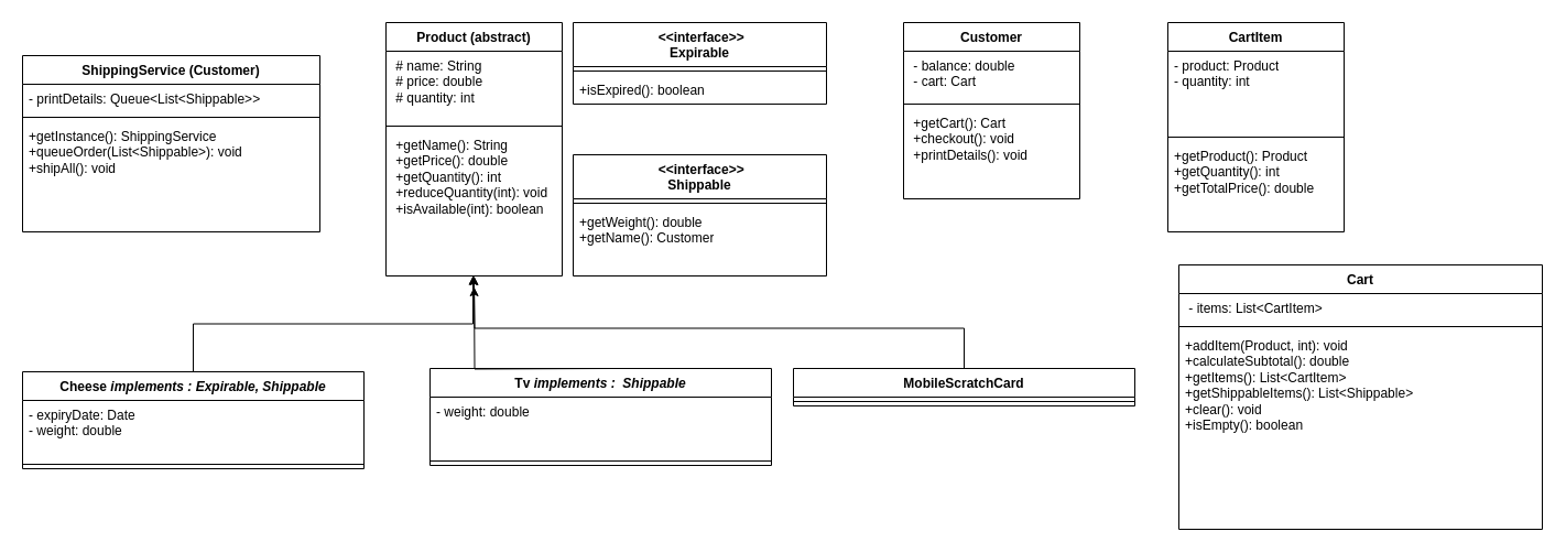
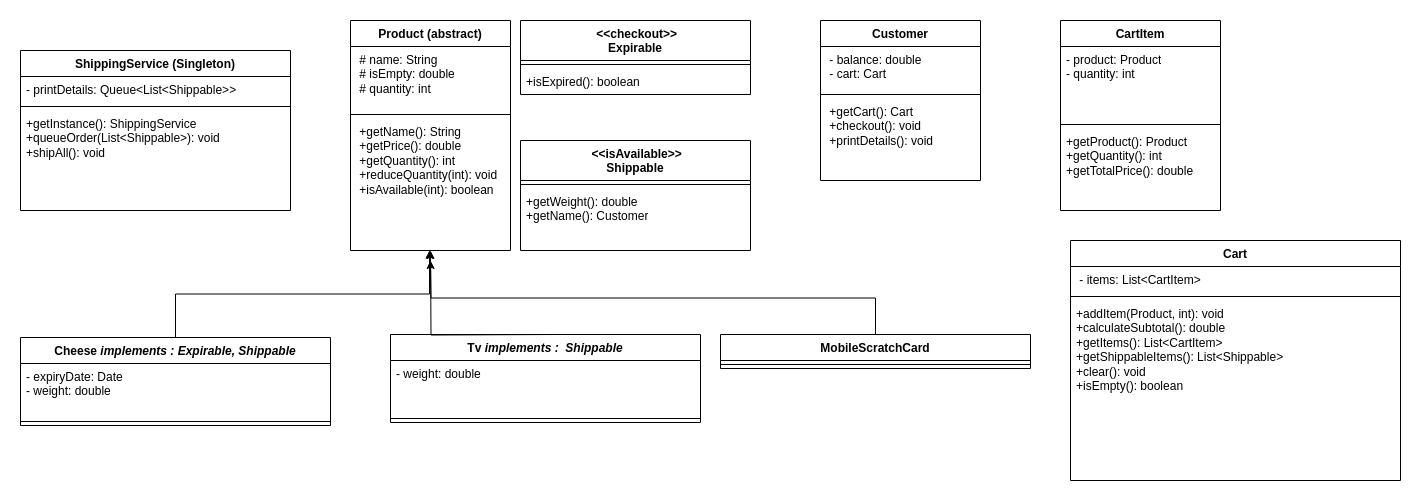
  <mxCell id="0" style=";html=1;" />
  <mxCell id="1" style=";html=1;" parent="0" />
  <mxCell id="2" value="Product (abstract)" style="swimlane;fontStyle=1;align=center;verticalAlign=top;childLayout=stackLayout;horizontal=1;startSize=26;horizontalStack=0;resizeParent=1;resizeParentMax=0;resizeLast=0;collapsible=1;marginBottom=0;whiteSpace=wrap;html=1;" vertex="1" parent="1"><mxGeometry x="350" y="20" width="160" height="230" as="geometry" /></mxCell>
- <mxCell id="3" value="&lt;div&gt;&amp;nbsp;# name: String&amp;nbsp; &amp;nbsp; &amp;nbsp; &amp;nbsp;&lt;/div&gt;&lt;div&gt;&amp;nbsp;# price: double&amp;nbsp; &amp;nbsp;&lt;/div&gt;&lt;div&gt;&amp;nbsp;# quantity: int&amp;nbsp;&lt;/div&gt;" style="text;strokeColor=none;fillColor=none;align=left;verticalAlign=top;spacingLeft=4;spacingRight=4;overflow=hidden;rotatable=0;points=[[0,0.5],[1,0.5]];portConstraint=eastwest;whiteSpace=wrap;html=1;" vertex="1" parent="2"><mxGeometry y="26" width="160" height="64" as="geometry" /></mxCell>
+ <mxCell id="3" value="&lt;div&gt;&amp;nbsp;# name: String&amp;nbsp; &amp;nbsp; &amp;nbsp; &amp;nbsp;&lt;/div&gt;&lt;div&gt;&amp;nbsp;# isEmpty: double&amp;nbsp; &amp;nbsp;&lt;/div&gt;&lt;div&gt;&amp;nbsp;# quantity: int&amp;nbsp;&lt;/div&gt;" style="text;strokeColor=none;fillColor=none;align=left;verticalAlign=top;spacingLeft=4;spacingRight=4;overflow=hidden;rotatable=0;points=[[0,0.5],[1,0.5]];portConstraint=eastwest;whiteSpace=wrap;html=1;" vertex="1" parent="2"><mxGeometry y="26" width="160" height="64" as="geometry" /></mxCell>
  <mxCell id="4" value="" style="line;strokeWidth=1;fillColor=none;align=left;verticalAlign=middle;spacingTop=-1;spacingLeft=3;spacingRight=3;rotatable=0;labelPosition=right;points=[];portConstraint=eastwest;strokeColor=inherit;" vertex="1" parent="2"><mxGeometry y="90" width="160" height="8" as="geometry" /></mxCell>
  <mxCell id="5" value="&lt;div&gt;&amp;nbsp;+getName(): String&amp;nbsp; &amp;nbsp;&amp;nbsp;&lt;/div&gt;&lt;div&gt;&amp;nbsp;+getPrice(): double&amp;nbsp;&amp;nbsp;&lt;/div&gt;&lt;div&gt;&amp;nbsp;+getQuantity(): int&amp;nbsp;&amp;nbsp;&lt;/div&gt;&lt;div&gt;&amp;nbsp;+reduceQuantity(int): void&lt;/div&gt;&lt;div&gt;&amp;nbsp;+isAvailable(int): boolean&amp;nbsp;&lt;/div&gt;" style="text;strokeColor=none;fillColor=none;align=left;verticalAlign=top;spacingLeft=4;spacingRight=4;overflow=hidden;rotatable=0;points=[[0,0.5],[1,0.5]];portConstraint=eastwest;whiteSpace=wrap;html=1;" vertex="1" parent="2"><mxGeometry y="98" width="160" height="132" as="geometry" /></mxCell>
- <mxCell id="6" value="&amp;nbsp;&amp;lt;&amp;lt;interface&amp;gt;&amp;gt;&lt;div&gt;Expirable&lt;/div&gt;" style="swimlane;fontStyle=1;align=center;verticalAlign=top;childLayout=stackLayout;horizontal=1;startSize=40;horizontalStack=0;resizeParent=1;resizeParentMax=0;resizeLast=0;collapsible=1;marginBottom=0;whiteSpace=wrap;html=1;" vertex="1" parent="1"><mxGeometry x="520" y="20" width="230" height="74" as="geometry" /></mxCell>
+ <mxCell id="6" value="&amp;nbsp;&amp;lt;&amp;lt;checkout&amp;gt;&amp;gt;&lt;div&gt;Expirable&lt;/div&gt;" style="swimlane;fontStyle=1;align=center;verticalAlign=top;childLayout=stackLayout;horizontal=1;startSize=40;horizontalStack=0;resizeParent=1;resizeParentMax=0;resizeLast=0;collapsible=1;marginBottom=0;whiteSpace=wrap;html=1;" vertex="1" parent="1"><mxGeometry x="520" y="20" width="230" height="74" as="geometry" /></mxCell>
  <mxCell id="7" value="" style="line;strokeWidth=1;fillColor=none;align=left;verticalAlign=middle;spacingTop=-1;spacingLeft=3;spacingRight=3;rotatable=0;labelPosition=right;points=[];portConstraint=eastwest;strokeColor=inherit;" vertex="1" parent="6"><mxGeometry y="40" width="230" height="8" as="geometry" /></mxCell>
  <mxCell id="8" value="+isExpired(): boolean" style="text;strokeColor=none;fillColor=none;align=left;verticalAlign=top;spacingLeft=4;spacingRight=4;overflow=hidden;rotatable=0;points=[[0,0.5],[1,0.5]];portConstraint=eastwest;whiteSpace=wrap;html=1;" vertex="1" parent="6"><mxGeometry y="48" width="230" height="26" as="geometry" /></mxCell>
- <mxCell id="9" value="&amp;nbsp;&amp;lt;&amp;lt;interface&amp;gt;&amp;gt;&lt;div&gt;Shippable&lt;/div&gt;" style="swimlane;fontStyle=1;align=center;verticalAlign=top;childLayout=stackLayout;horizontal=1;startSize=40;horizontalStack=0;resizeParent=1;resizeParentMax=0;resizeLast=0;collapsible=1;marginBottom=0;whiteSpace=wrap;html=1;" vertex="1" parent="1"><mxGeometry x="520" y="140" width="230" height="110" as="geometry" /></mxCell>
+ <mxCell id="9" value="&amp;nbsp;&amp;lt;&amp;lt;isAvailable&amp;gt;&amp;gt;&lt;div&gt;Shippable&lt;/div&gt;" style="swimlane;fontStyle=1;align=center;verticalAlign=top;childLayout=stackLayout;horizontal=1;startSize=40;horizontalStack=0;resizeParent=1;resizeParentMax=0;resizeLast=0;collapsible=1;marginBottom=0;whiteSpace=wrap;html=1;" vertex="1" parent="1"><mxGeometry x="520" y="140" width="230" height="110" as="geometry" /></mxCell>
  <mxCell id="10" value="" style="line;strokeWidth=1;fillColor=none;align=left;verticalAlign=middle;spacingTop=-1;spacingLeft=3;spacingRight=3;rotatable=0;labelPosition=right;points=[];portConstraint=eastwest;strokeColor=inherit;" vertex="1" parent="9"><mxGeometry y="40" width="230" height="8" as="geometry" /></mxCell>
  <mxCell id="11" value="+getWeight(): double&lt;div&gt;+getName(): Customer&lt;/div&gt;" style="text;strokeColor=none;fillColor=none;align=left;verticalAlign=top;spacingLeft=4;spacingRight=4;overflow=hidden;rotatable=0;points=[[0,0.5],[1,0.5]];portConstraint=eastwest;whiteSpace=wrap;html=1;" vertex="1" parent="9"><mxGeometry y="48" width="230" height="62" as="geometry" /></mxCell>
  <mxCell id="12" value="Cheese &lt;i&gt;implements : Expirable, Shippable&lt;/i&gt;" style="swimlane;fontStyle=1;align=center;verticalAlign=top;childLayout=stackLayout;horizontal=1;startSize=26;horizontalStack=0;resizeParent=1;resizeParentMax=0;resizeLast=0;collapsible=1;marginBottom=0;whiteSpace=wrap;html=1;" vertex="1" parent="1"><mxGeometry x="20" y="337" width="310" height="88" as="geometry" /></mxCell>
  <mxCell id="13" value="- expiryDate: Date&lt;div&gt;- weight: double&amp;nbsp;&lt;/div&gt;" style="text;strokeColor=none;fillColor=none;align=left;verticalAlign=top;spacingLeft=4;spacingRight=4;overflow=hidden;rotatable=0;points=[[0,0.5],[1,0.5]];portConstraint=eastwest;whiteSpace=wrap;html=1;" vertex="1" parent="12"><mxGeometry y="26" width="310" height="54" as="geometry" /></mxCell>
  <mxCell id="14" value="" style="line;strokeWidth=1;fillColor=none;align=left;verticalAlign=middle;spacingTop=-1;spacingLeft=3;spacingRight=3;rotatable=0;labelPosition=right;points=[];portConstraint=eastwest;strokeColor=inherit;" vertex="1" parent="12"><mxGeometry y="80" width="310" height="8" as="geometry" /></mxCell>
  <mxCell id="15" value="Tv&amp;nbsp;&lt;i&gt;implements :&amp;nbsp; Shippable&lt;/i&gt;" style="swimlane;fontStyle=1;align=center;verticalAlign=top;childLayout=stackLayout;horizontal=1;startSize=26;horizontalStack=0;resizeParent=1;resizeParentMax=0;resizeLast=0;collapsible=1;marginBottom=0;whiteSpace=wrap;html=1;" vertex="1" parent="1"><mxGeometry x="390" y="334" width="310" height="88" as="geometry" /></mxCell>
  <mxCell id="16" value="&lt;div&gt;- weight: double&amp;nbsp;&lt;/div&gt;" style="text;strokeColor=none;fillColor=none;align=left;verticalAlign=top;spacingLeft=4;spacingRight=4;overflow=hidden;rotatable=0;points=[[0,0.5],[1,0.5]];portConstraint=eastwest;whiteSpace=wrap;html=1;" vertex="1" parent="15"><mxGeometry y="26" width="310" height="54" as="geometry" /></mxCell>
  <mxCell id="17" value="" style="line;strokeWidth=1;fillColor=none;align=left;verticalAlign=middle;spacingTop=-1;spacingLeft=3;spacingRight=3;rotatable=0;labelPosition=right;points=[];portConstraint=eastwest;strokeColor=inherit;" vertex="1" parent="15"><mxGeometry y="80" width="310" height="8" as="geometry" /></mxCell>
  <mxCell id="18" style="edgeStyle=orthogonalEdgeStyle;rounded=0;orthogonalLoop=1;jettySize=auto;html=1;exitX=0.5;exitY=0;exitDx=0;exitDy=0;" edge="1" parent="1" source="19"><mxGeometry relative="1" as="geometry"><mxPoint x="430" y="260" as="targetPoint" /></mxGeometry></mxCell>
  <mxCell id="19" value="MobileScratchCard" style="swimlane;fontStyle=1;align=center;verticalAlign=top;childLayout=stackLayout;horizontal=1;startSize=26;horizontalStack=0;resizeParent=1;resizeParentMax=0;resizeLast=0;collapsible=1;marginBottom=0;whiteSpace=wrap;html=1;" vertex="1" parent="1"><mxGeometry x="720" y="334" width="310" height="34" as="geometry" /></mxCell>
  <mxCell id="20" value="" style="line;strokeWidth=1;fillColor=none;align=left;verticalAlign=middle;spacingTop=-1;spacingLeft=3;spacingRight=3;rotatable=0;labelPosition=right;points=[];portConstraint=eastwest;strokeColor=inherit;" vertex="1" parent="19"><mxGeometry y="26" width="310" height="8" as="geometry" /></mxCell>
  <mxCell id="21" style="edgeStyle=orthogonalEdgeStyle;rounded=0;orthogonalLoop=1;jettySize=auto;html=1;exitX=0.5;exitY=0;exitDx=0;exitDy=0;entryX=0.438;entryY=1;entryDx=0;entryDy=0;entryPerimeter=0;" edge="1" parent="1"><mxGeometry relative="1" as="geometry"><mxPoint x="554.92" y="334" as="sourcePoint" /><mxPoint x="430" y="250" as="targetPoint" /></mxGeometry></mxCell>
  <mxCell id="22" style="edgeStyle=orthogonalEdgeStyle;rounded=0;orthogonalLoop=1;jettySize=auto;html=1;exitX=0.5;exitY=0;exitDx=0;exitDy=0;entryX=0.494;entryY=0.998;entryDx=0;entryDy=0;entryPerimeter=0;" edge="1" parent="1" source="12" target="5"><mxGeometry relative="1" as="geometry" /></mxCell>
  <mxCell id="23" value="Cart" style="swimlane;fontStyle=1;align=center;verticalAlign=top;childLayout=stackLayout;horizontal=1;startSize=26;horizontalStack=0;resizeParent=1;resizeParentMax=0;resizeLast=0;collapsible=1;marginBottom=0;whiteSpace=wrap;html=1;" vertex="1" parent="1"><mxGeometry x="1070" y="240" width="330" height="240" as="geometry" /></mxCell>
  <mxCell id="24" value="&amp;nbsp;- items: List&amp;lt;CartItem&amp;gt;" style="text;strokeColor=none;fillColor=none;align=left;verticalAlign=top;spacingLeft=4;spacingRight=4;overflow=hidden;rotatable=0;points=[[0,0.5],[1,0.5]];portConstraint=eastwest;whiteSpace=wrap;html=1;" vertex="1" parent="23"><mxGeometry y="26" width="330" height="26" as="geometry" /></mxCell>
  <mxCell id="25" value="" style="line;strokeWidth=1;fillColor=none;align=left;verticalAlign=middle;spacingTop=-1;spacingLeft=3;spacingRight=3;rotatable=0;labelPosition=right;points=[];portConstraint=eastwest;strokeColor=inherit;" vertex="1" parent="23"><mxGeometry y="52" width="330" height="8" as="geometry" /></mxCell>
  <mxCell id="26" value="&lt;div&gt;+addItem(Product, int): void&amp;nbsp;&lt;/div&gt;&lt;div&gt;+calculateSubtotal(): double&amp;nbsp;&lt;/div&gt;&lt;div&gt;+getItems(): List&amp;lt;CartItem&amp;gt;&amp;nbsp;&amp;nbsp;&lt;/div&gt;&lt;div&gt;+getShippableItems(): List&amp;lt;Shippable&amp;gt;&amp;nbsp;&lt;/div&gt;&lt;div&gt;+clear(): void&amp;nbsp; &amp;nbsp;&lt;/div&gt;&lt;div&gt;+isEmpty(): boolean&amp;nbsp;&lt;/div&gt;" style="text;strokeColor=none;fillColor=none;align=left;verticalAlign=top;spacingLeft=4;spacingRight=4;overflow=hidden;rotatable=0;points=[[0,0.5],[1,0.5]];portConstraint=eastwest;whiteSpace=wrap;html=1;" vertex="1" parent="23"><mxGeometry y="60" width="330" height="180" as="geometry" /></mxCell>
  <mxCell id="27" value="CartItem" style="swimlane;fontStyle=1;align=center;verticalAlign=top;childLayout=stackLayout;horizontal=1;startSize=26;horizontalStack=0;resizeParent=1;resizeParentMax=0;resizeLast=0;collapsible=1;marginBottom=0;whiteSpace=wrap;html=1;" vertex="1" parent="1"><mxGeometry x="1060" y="20" width="160" height="190" as="geometry" /></mxCell>
  <mxCell id="28" value="&lt;div&gt;- product: Product&lt;/div&gt;&lt;div&gt;- quantity: int&lt;/div&gt;" style="text;strokeColor=none;fillColor=none;align=left;verticalAlign=top;spacingLeft=4;spacingRight=4;overflow=hidden;rotatable=0;points=[[0,0.5],[1,0.5]];portConstraint=eastwest;whiteSpace=wrap;html=1;" vertex="1" parent="27"><mxGeometry y="26" width="160" height="74" as="geometry" /></mxCell>
  <mxCell id="29" value="" style="line;strokeWidth=1;fillColor=none;align=left;verticalAlign=middle;spacingTop=-1;spacingLeft=3;spacingRight=3;rotatable=0;labelPosition=right;points=[];portConstraint=eastwest;strokeColor=inherit;" vertex="1" parent="27"><mxGeometry y="100" width="160" height="8" as="geometry" /></mxCell>
  <mxCell id="30" value="&lt;div&gt;+getProduct(): Product&lt;/div&gt;&lt;div&gt;+getQuantity(): int&amp;nbsp;&amp;nbsp;&lt;/div&gt;&lt;div&gt;+getTotalPrice(): double&amp;nbsp;&lt;/div&gt;" style="text;strokeColor=none;fillColor=none;align=left;verticalAlign=top;spacingLeft=4;spacingRight=4;overflow=hidden;rotatable=0;points=[[0,0.5],[1,0.5]];portConstraint=eastwest;whiteSpace=wrap;html=1;" vertex="1" parent="27"><mxGeometry y="108" width="160" height="82" as="geometry" /></mxCell>
  <mxCell id="31" value="Customer" style="swimlane;fontStyle=1;align=center;verticalAlign=top;childLayout=stackLayout;horizontal=1;startSize=26;horizontalStack=0;resizeParent=1;resizeParentMax=0;resizeLast=0;collapsible=1;marginBottom=0;whiteSpace=wrap;html=1;" vertex="1" parent="1"><mxGeometry x="820" y="20" width="160" height="160" as="geometry" /></mxCell>
  <mxCell id="32" value="&amp;nbsp;- balance: double&amp;nbsp;&lt;div&gt;&amp;nbsp;- cart: Cart&amp;nbsp; &amp;nbsp;&amp;nbsp;&lt;/div&gt;" style="text;strokeColor=none;fillColor=none;align=left;verticalAlign=top;spacingLeft=4;spacingRight=4;overflow=hidden;rotatable=0;points=[[0,0.5],[1,0.5]];portConstraint=eastwest;whiteSpace=wrap;html=1;" vertex="1" parent="31"><mxGeometry y="26" width="160" height="44" as="geometry" /></mxCell>
  <mxCell id="33" value="" style="line;strokeWidth=1;fillColor=none;align=left;verticalAlign=middle;spacingTop=-1;spacingLeft=3;spacingRight=3;rotatable=0;labelPosition=right;points=[];portConstraint=eastwest;strokeColor=inherit;" vertex="1" parent="31"><mxGeometry y="70" width="160" height="8" as="geometry" /></mxCell>
  <mxCell id="34" value="&lt;div&gt;&amp;nbsp;+getCart(): Cart&amp;nbsp; &amp;nbsp; &amp;nbsp; &amp;nbsp;&amp;nbsp;&lt;/div&gt;&lt;div&gt;&amp;nbsp;+checkout(): void&amp;nbsp; &amp;nbsp; &amp;nbsp;&amp;nbsp;&lt;/div&gt;&lt;div&gt;&amp;nbsp;+printDetails(): void&lt;/div&gt;" style="text;strokeColor=none;fillColor=none;align=left;verticalAlign=top;spacingLeft=4;spacingRight=4;overflow=hidden;rotatable=0;points=[[0,0.5],[1,0.5]];portConstraint=eastwest;whiteSpace=wrap;html=1;" vertex="1" parent="31"><mxGeometry y="78" width="160" height="82" as="geometry" /></mxCell>
- <mxCell id="35" value="ShippingService (Customer)" style="swimlane;fontStyle=1;align=center;verticalAlign=top;childLayout=stackLayout;horizontal=1;startSize=26;horizontalStack=0;resizeParent=1;resizeParentMax=0;resizeLast=0;collapsible=1;marginBottom=0;whiteSpace=wrap;html=1;" vertex="1" parent="1"><mxGeometry x="20" y="50" width="270" height="160" as="geometry" /></mxCell>
+ <mxCell id="35" value="ShippingService (Singleton)" style="swimlane;fontStyle=1;align=center;verticalAlign=top;childLayout=stackLayout;horizontal=1;startSize=26;horizontalStack=0;resizeParent=1;resizeParentMax=0;resizeLast=0;collapsible=1;marginBottom=0;whiteSpace=wrap;html=1;" vertex="1" parent="1"><mxGeometry x="20" y="50" width="270" height="160" as="geometry" /></mxCell>
  <mxCell id="36" value="- printDetails: Queue&amp;lt;List&amp;lt;Shippable&amp;gt;&amp;gt;" style="text;strokeColor=none;fillColor=none;align=left;verticalAlign=top;spacingLeft=4;spacingRight=4;overflow=hidden;rotatable=0;points=[[0,0.5],[1,0.5]];portConstraint=eastwest;whiteSpace=wrap;html=1;" vertex="1" parent="35"><mxGeometry y="26" width="270" height="26" as="geometry" /></mxCell>
  <mxCell id="37" value="" style="line;strokeWidth=1;fillColor=none;align=left;verticalAlign=middle;spacingTop=-1;spacingLeft=3;spacingRight=3;rotatable=0;labelPosition=right;points=[];portConstraint=eastwest;strokeColor=inherit;" vertex="1" parent="35"><mxGeometry y="52" width="270" height="8" as="geometry" /></mxCell>
  <mxCell id="38" value="+getInstance(): ShippingService&lt;div&gt;+queueOrder(List&amp;lt;Shippable&amp;gt;): void&lt;/div&gt;&lt;div&gt;+shipAll(): void&lt;/div&gt;" style="text;strokeColor=none;fillColor=none;align=left;verticalAlign=top;spacingLeft=4;spacingRight=4;overflow=hidden;rotatable=0;points=[[0,0.5],[1,0.5]];portConstraint=eastwest;whiteSpace=wrap;html=1;" vertex="1" parent="35"><mxGeometry y="60" width="270" height="100" as="geometry" /></mxCell>
